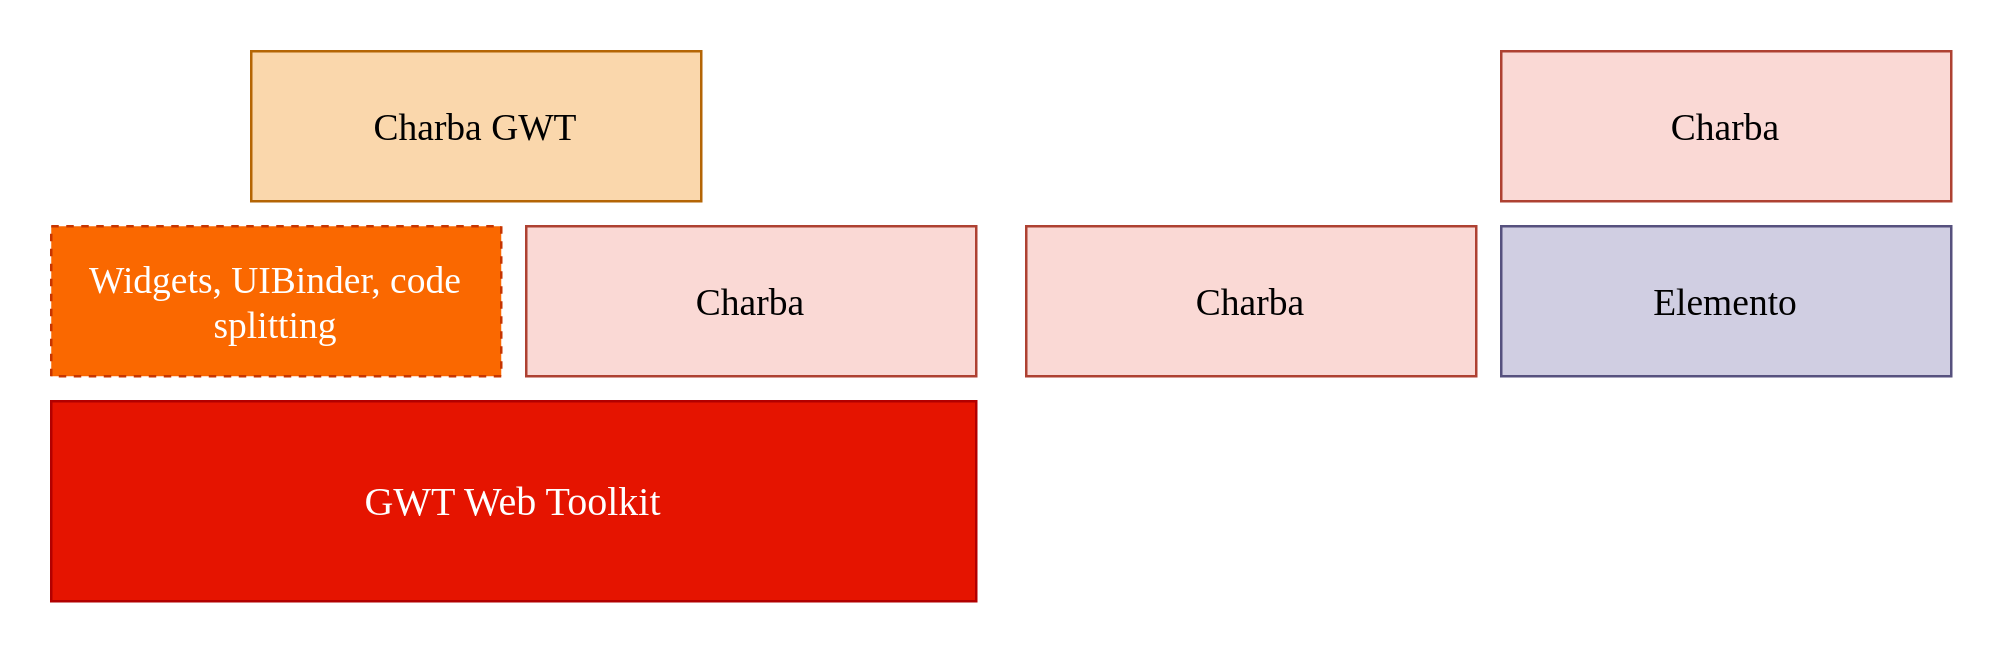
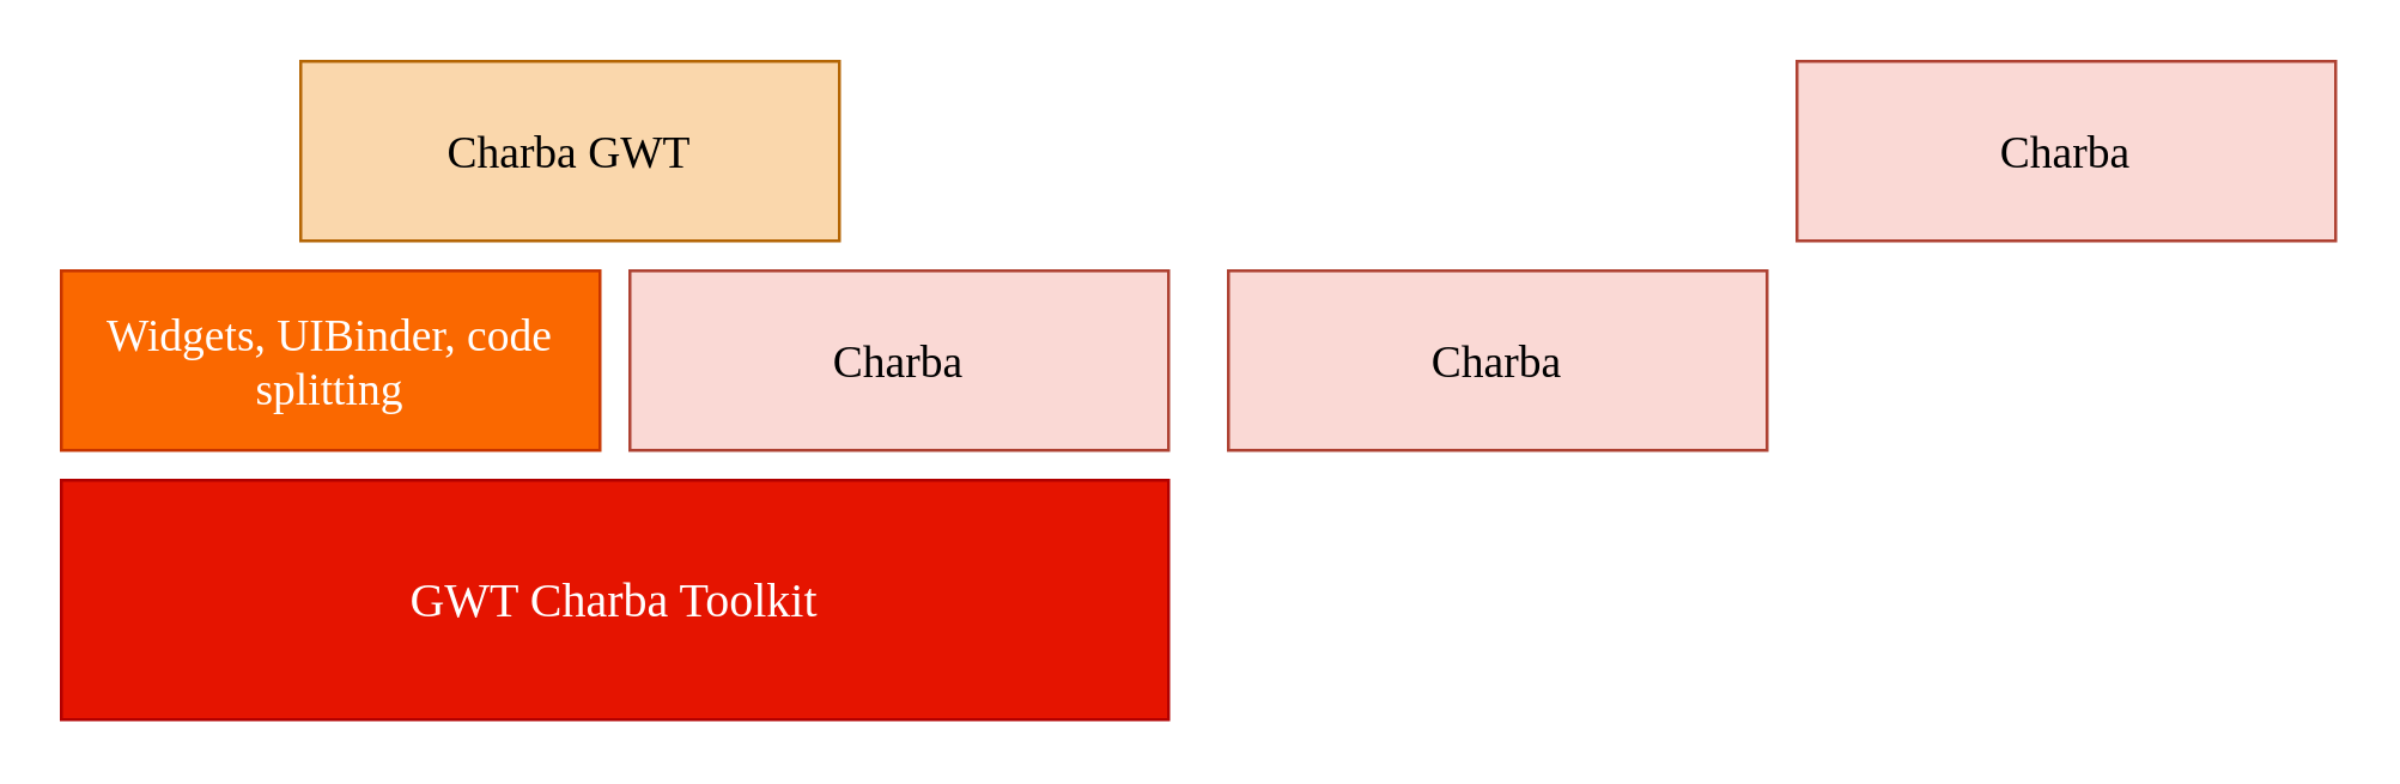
  <mxCell id="0" />
  <mxCell id="1" parent="0" />
- <mxCell id="2" value="GWT Web Toolkit" style="rounded=0;whiteSpace=wrap;html=1;fillColor=#e51400;strokeColor=#B20000;fontColor=#ffffff;fontFamily=Lucida Console;fontSize=16;" parent="1" vertex="1"><mxGeometry x="20" y="160" width="370" height="80" as="geometry" /></mxCell>
- <mxCell id="3" value="Widgets, UIBinder, code splitting" style="rounded=0;whiteSpace=wrap;html=1;fontFamily=Lucida Console;fontSize=15;fillColor=#fa6800;strokeColor=#C73500;fontColor=#ffffff;dashed=1;" parent="1" vertex="1"><mxGeometry x="20" y="90" width="180" height="60" as="geometry" /></mxCell>
+ <mxCell id="2" value="GWT Charba Toolkit" style="rounded=0;whiteSpace=wrap;html=1;fillColor=#e51400;strokeColor=#B20000;fontColor=#ffffff;fontFamily=Lucida Console;fontSize=16;" parent="1" vertex="1"><mxGeometry x="20" y="160" width="370" height="80" as="geometry" /></mxCell>
+ <mxCell id="3" value="Widgets, UIBinder, code splitting" style="rounded=0;whiteSpace=wrap;html=1;fontFamily=Lucida Console;fontSize=15;fillColor=#fa6800;strokeColor=#C73500;fontColor=#ffffff;" parent="1" vertex="1"><mxGeometry x="20" y="90" width="180" height="60" as="geometry" /></mxCell>
  <mxCell id="4" value="Charba" style="rounded=0;whiteSpace=wrap;html=1;fontFamily=Lucida Console;fontSize=15;fillColor=#fad9d5;strokeColor=#ae4132;" parent="1" vertex="1"><mxGeometry x="210" y="90" width="180" height="60" as="geometry" /></mxCell>
  <mxCell id="5" value="Charba GWT" style="rounded=0;whiteSpace=wrap;html=1;fontFamily=Lucida Console;fontSize=15;fillColor=#fad7ac;strokeColor=#b46504;" parent="1" vertex="1"><mxGeometry x="100" y="20" width="180" height="60" as="geometry" /></mxCell>
  <mxCell id="6" value="Charba" style="rounded=0;whiteSpace=wrap;html=1;fontFamily=Lucida Console;fontSize=15;fillColor=#fad9d5;strokeColor=#ae4132;" parent="1" vertex="1"><mxGeometry x="410" y="90" width="180" height="60" as="geometry" /></mxCell>
- <mxCell id="7" value="Elemento" style="rounded=0;whiteSpace=wrap;html=1;fontFamily=Lucida Console;fontSize=15;fillColor=#d0cee2;strokeColor=#56517e;" parent="1" vertex="1"><mxGeometry x="600" y="90" width="180" height="60" as="geometry" /></mxCell>
  <mxCell id="8" value="Charba" style="rounded=0;whiteSpace=wrap;html=1;fontFamily=Lucida Console;fontSize=15;fillColor=#fad9d5;strokeColor=#ae4132;" parent="1" vertex="1"><mxGeometry x="600" y="20" width="180" height="60" as="geometry" /></mxCell>
